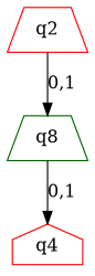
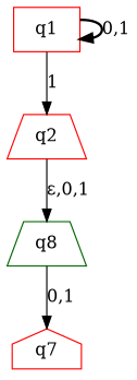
  digraph {
    rankdir=TB
    node [color=red shape=trapezium]
    edge [style=solid]
-   q4 [shape=house]
+   q4 [shape=house label=q7]
+   q1 [shape=box]
    q2
    n4 [color=darkgreen label=q8]
-   q2 -> n4 [label="0,1"]
+   q1 -> q1 [label="0,1" style=bold]
+   q1 -> q2 [label=1]
+   q2 -> n4 [label="ε,0,1"]
    n4 -> q4 [label="0,1"]
  }
